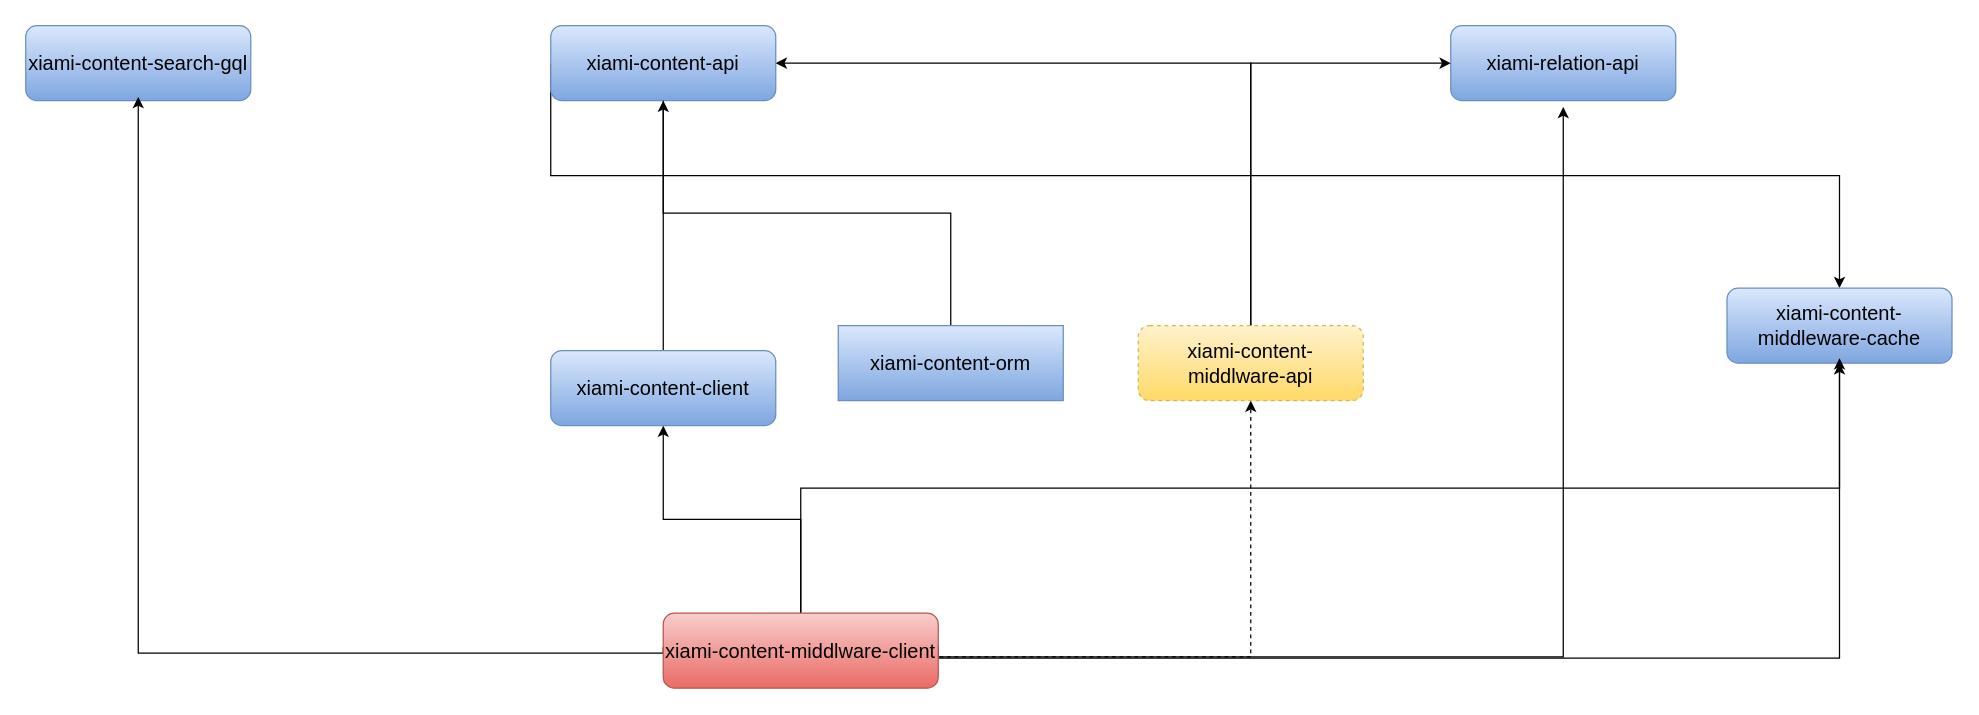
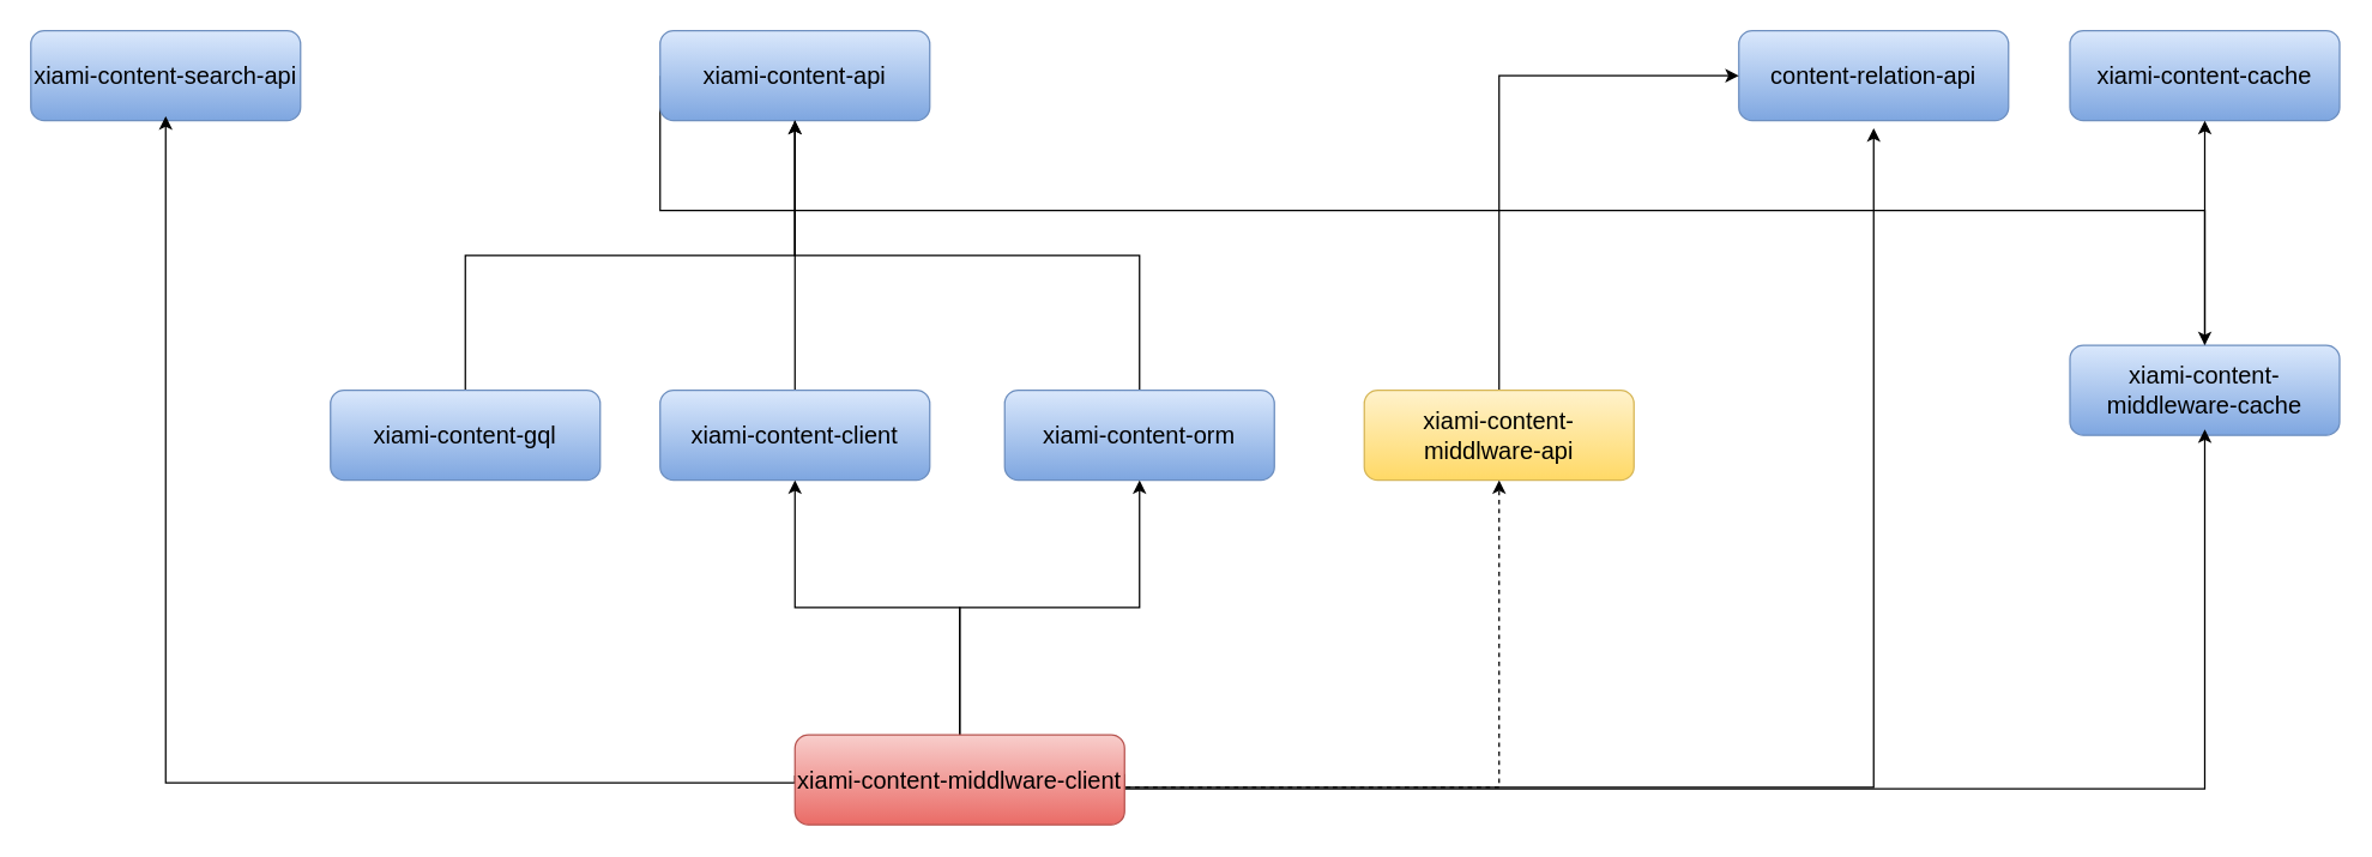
  <mxCell id="0" />
  <mxCell id="1" parent="0" />
- <mxCell id="2" value="xiami-content-search-gql" style="rounded=1;whiteSpace=wrap;html=1;gradientColor=#7ea6e0;fillColor=#dae8fc;strokeColor=#6c8ebf;fontSize=16;" vertex="1" parent="1"><mxGeometry x="20" y="20" width="180" height="60" as="geometry" /></mxCell>
+ <mxCell id="2" value="xiami-content-search-api" style="rounded=1;whiteSpace=wrap;html=1;gradientColor=#7ea6e0;fillColor=#dae8fc;strokeColor=#6c8ebf;fontSize=16;" vertex="1" parent="1"><mxGeometry x="20" y="20" width="180" height="60" as="geometry" /></mxCell>
  <mxCell id="3" style="edgeStyle=elbowEdgeStyle;rounded=0;orthogonalLoop=1;jettySize=auto;elbow=vertical;html=1;exitX=0;exitY=0.5;exitDx=0;exitDy=0;fontSize=16;" edge="1" parent="1" source="4" target="17"><mxGeometry relative="1" as="geometry" /></mxCell>
  <mxCell id="4" value="xiami-content-api" style="rounded=1;whiteSpace=wrap;html=1;gradientColor=#7ea6e0;fillColor=#dae8fc;strokeColor=#6c8ebf;fontSize=16;" vertex="1" parent="1"><mxGeometry x="440" y="20" width="180" height="60" as="geometry" /></mxCell>
+ <mxCell id="5" value="xiami-content-cache" style="rounded=1;whiteSpace=wrap;html=1;gradientColor=#7ea6e0;fillColor=#dae8fc;strokeColor=#6c8ebf;fontSize=16;" vertex="1" parent="1"><mxGeometry x="1381" y="20" width="180" height="60" as="geometry" /></mxCell>
+ <mxCell id="6" style="edgeStyle=orthogonalEdgeStyle;rounded=0;orthogonalLoop=1;jettySize=auto;html=1;exitX=0.5;exitY=0;exitDx=0;exitDy=0;entryX=0.5;entryY=1;entryDx=0;entryDy=0;fontSize=16;" edge="1" parent="1" source="7" target="4"><mxGeometry relative="1" as="geometry" /></mxCell>
+ <mxCell id="7" value="xiami-content-gql" style="rounded=1;whiteSpace=wrap;html=1;gradientColor=#7ea6e0;fillColor=#dae8fc;strokeColor=#6c8ebf;fontSize=16;" vertex="1" parent="1"><mxGeometry x="220" y="260" width="180" height="60" as="geometry" /></mxCell>
  <mxCell id="8" style="edgeStyle=orthogonalEdgeStyle;rounded=0;orthogonalLoop=1;jettySize=auto;html=1;exitX=0.5;exitY=0;exitDx=0;exitDy=0;fontSize=16;" edge="1" parent="1" source="9" target="4"><mxGeometry relative="1" as="geometry" /></mxCell>
- <mxCell id="9" value="xiami-content-client" style="rounded=1;whiteSpace=wrap;html=1;gradientColor=#7ea6e0;fillColor=#dae8fc;strokeColor=#6c8ebf;fontSize=16;" vertex="1" parent="1"><mxGeometry x="440" y="280" width="180" height="60" as="geometry" /></mxCell>
+ <mxCell id="9" value="xiami-content-client" style="rounded=1;whiteSpace=wrap;html=1;gradientColor=#7ea6e0;fillColor=#dae8fc;strokeColor=#6c8ebf;fontSize=16;" vertex="1" parent="1"><mxGeometry x="440" y="260" width="180" height="60" as="geometry" /></mxCell>
  <mxCell id="10" style="edgeStyle=orthogonalEdgeStyle;rounded=0;orthogonalLoop=1;jettySize=auto;html=1;exitX=0.5;exitY=0;exitDx=0;exitDy=0;fontSize=16;entryX=0.5;entryY=1;entryDx=0;entryDy=0;endArrow=none;" edge="1" parent="1" source="11" target="4"><mxGeometry relative="1" as="geometry"><mxPoint x="490" y="80" as="targetPoint" /></mxGeometry></mxCell>
- <mxCell id="11" value="xiami-content-orm" style="whiteSpace=wrap;html=1;gradientColor=#7ea6e0;fillColor=#dae8fc;strokeColor=#6c8ebf;fontSize=16;rounded=0;" vertex="1" parent="1"><mxGeometry x="670" y="260" width="180" height="60" as="geometry" /></mxCell>
- <mxCell id="12" value="xiami-relation-api" style="rounded=1;whiteSpace=wrap;html=1;gradientColor=#7ea6e0;fillColor=#dae8fc;strokeColor=#6c8ebf;fontSize=16;" vertex="1" parent="1"><mxGeometry x="1160" y="20" width="180" height="60" as="geometry" /></mxCell>
+ <mxCell id="11" value="xiami-content-orm" style="rounded=1;whiteSpace=wrap;html=1;gradientColor=#7ea6e0;fillColor=#dae8fc;strokeColor=#6c8ebf;fontSize=16;" vertex="1" parent="1"><mxGeometry x="670" y="260" width="180" height="60" as="geometry" /></mxCell>
+ <mxCell id="12" value="content-relation-api" style="rounded=1;whiteSpace=wrap;html=1;gradientColor=#7ea6e0;fillColor=#dae8fc;strokeColor=#6c8ebf;fontSize=16;" vertex="1" parent="1"><mxGeometry x="1160" y="20" width="180" height="60" as="geometry" /></mxCell>
  <mxCell id="13" style="edgeStyle=elbowEdgeStyle;rounded=0;orthogonalLoop=1;jettySize=auto;elbow=vertical;html=1;exitX=0.5;exitY=0;exitDx=0;exitDy=0;entryX=0;entryY=0.5;entryDx=0;entryDy=0;fontSize=16;" edge="1" parent="1" source="15" target="12"><mxGeometry relative="1" as="geometry"><Array as="points"><mxPoint x="1070" y="50" /></Array></mxGeometry></mxCell>
- <mxCell id="14" style="edgeStyle=elbowEdgeStyle;rounded=0;orthogonalLoop=1;jettySize=auto;elbow=vertical;html=1;exitX=0.5;exitY=0;exitDx=0;exitDy=0;entryX=1;entryY=0.5;entryDx=0;entryDy=0;fontSize=16;" edge="1" parent="1" source="15" target="4"><mxGeometry relative="1" as="geometry"><Array as="points"><mxPoint x="820" y="50" /></Array></mxGeometry></mxCell>
- <mxCell id="15" value="xiami-content-middlware-api" style="rounded=1;whiteSpace=wrap;html=1;gradientColor=#ffd966;fillColor=#fff2cc;strokeColor=#d6b656;fontSize=16;dashed=1;" vertex="1" parent="1"><mxGeometry x="910" y="260" width="180" height="60" as="geometry" /></mxCell>
+ <mxCell id="15" value="xiami-content-middlware-api" style="rounded=1;whiteSpace=wrap;html=1;gradientColor=#ffd966;fillColor=#fff2cc;strokeColor=#d6b656;fontSize=16;" vertex="1" parent="1"><mxGeometry x="910" y="260" width="180" height="60" as="geometry" /></mxCell>
+ <mxCell id="16" style="edgeStyle=elbowEdgeStyle;rounded=0;orthogonalLoop=1;jettySize=auto;elbow=vertical;html=1;exitX=0.5;exitY=0;exitDx=0;exitDy=0;entryX=0.5;entryY=1;entryDx=0;entryDy=0;fontSize=16;" edge="1" parent="1" source="17" target="5"><mxGeometry relative="1" as="geometry" /></mxCell>
  <mxCell id="17" value="xiami-content-middleware-cache" style="rounded=1;whiteSpace=wrap;html=1;gradientColor=#7ea6e0;fillColor=#dae8fc;strokeColor=#6c8ebf;fontSize=16;" vertex="1" parent="1"><mxGeometry x="1381" y="230" width="180" height="60" as="geometry" /></mxCell>
  <mxCell id="18" style="edgeStyle=elbowEdgeStyle;rounded=0;orthogonalLoop=1;jettySize=auto;elbow=vertical;html=1;exitX=1;exitY=0.5;exitDx=0;exitDy=0;entryX=0.5;entryY=1;entryDx=0;entryDy=0;fontSize=21;dashed=1;" edge="1" parent="1" source="24" target="15"><mxGeometry relative="1" as="geometry"><Array as="points"><mxPoint x="1000" y="525" /></Array></mxGeometry></mxCell>
- <mxCell id="19" style="edgeStyle=elbowEdgeStyle;rounded=0;orthogonalLoop=1;jettySize=auto;elbow=vertical;html=1;exitX=0.5;exitY=0;exitDx=0;exitDy=0;fontSize=21;" edge="1" parent="1" source="24" target="17"><mxGeometry relative="1" as="geometry" /></mxCell>
+ <mxCell id="19" style="edgeStyle=elbowEdgeStyle;rounded=0;orthogonalLoop=1;jettySize=auto;elbow=vertical;html=1;exitX=0.5;exitY=0;exitDx=0;exitDy=0;entryX=0.5;entryY=1;entryDx=0;entryDy=0;fontSize=21;" edge="1" parent="1" source="24" target="11"><mxGeometry relative="1" as="geometry" /></mxCell>
  <mxCell id="20" style="edgeStyle=elbowEdgeStyle;rounded=0;orthogonalLoop=1;jettySize=auto;elbow=vertical;html=1;fontSize=21;" edge="1" parent="1" source="24" target="9"><mxGeometry relative="1" as="geometry" /></mxCell>
  <mxCell id="21" style="edgeStyle=elbowEdgeStyle;rounded=0;orthogonalLoop=1;jettySize=auto;elbow=vertical;html=1;exitX=0;exitY=0.5;exitDx=0;exitDy=0;entryX=0.5;entryY=1;entryDx=0;entryDy=0;fontSize=21;" edge="1" parent="1"><mxGeometry relative="1" as="geometry"><mxPoint x="530" y="517" as="sourcePoint" /><mxPoint x="110" y="77" as="targetPoint" /><Array as="points"><mxPoint x="290" y="522" /></Array></mxGeometry></mxCell>
  <mxCell id="22" style="edgeStyle=elbowEdgeStyle;rounded=0;orthogonalLoop=1;jettySize=auto;elbow=vertical;html=1;exitX=1;exitY=0.5;exitDx=0;exitDy=0;entryX=0.5;entryY=1;entryDx=0;entryDy=0;fontSize=16;" edge="1" parent="1"><mxGeometry relative="1" as="geometry"><mxPoint x="750" y="516" as="sourcePoint" /><mxPoint x="1471" y="286" as="targetPoint" /><Array as="points"><mxPoint x="1100" y="526" /></Array></mxGeometry></mxCell>
  <mxCell id="23" style="edgeStyle=elbowEdgeStyle;rounded=0;orthogonalLoop=1;jettySize=auto;elbow=vertical;html=1;exitX=1;exitY=0.5;exitDx=0;exitDy=0;entryX=0.5;entryY=1;entryDx=0;entryDy=0;fontSize=16;" edge="1" parent="1"><mxGeometry relative="1" as="geometry"><mxPoint x="750" y="525" as="sourcePoint" /><mxPoint x="1250" y="85" as="targetPoint" /><Array as="points"><mxPoint x="1240" y="525" /></Array></mxGeometry></mxCell>
  <mxCell id="24" value="xiami-content-middlware-client" style="rounded=1;whiteSpace=wrap;html=1;gradientColor=#ea6b66;fillColor=#f8cecc;strokeColor=#b85450;fontSize=16;" vertex="1" parent="1"><mxGeometry x="530" y="490" width="220" height="60" as="geometry" /></mxCell>
